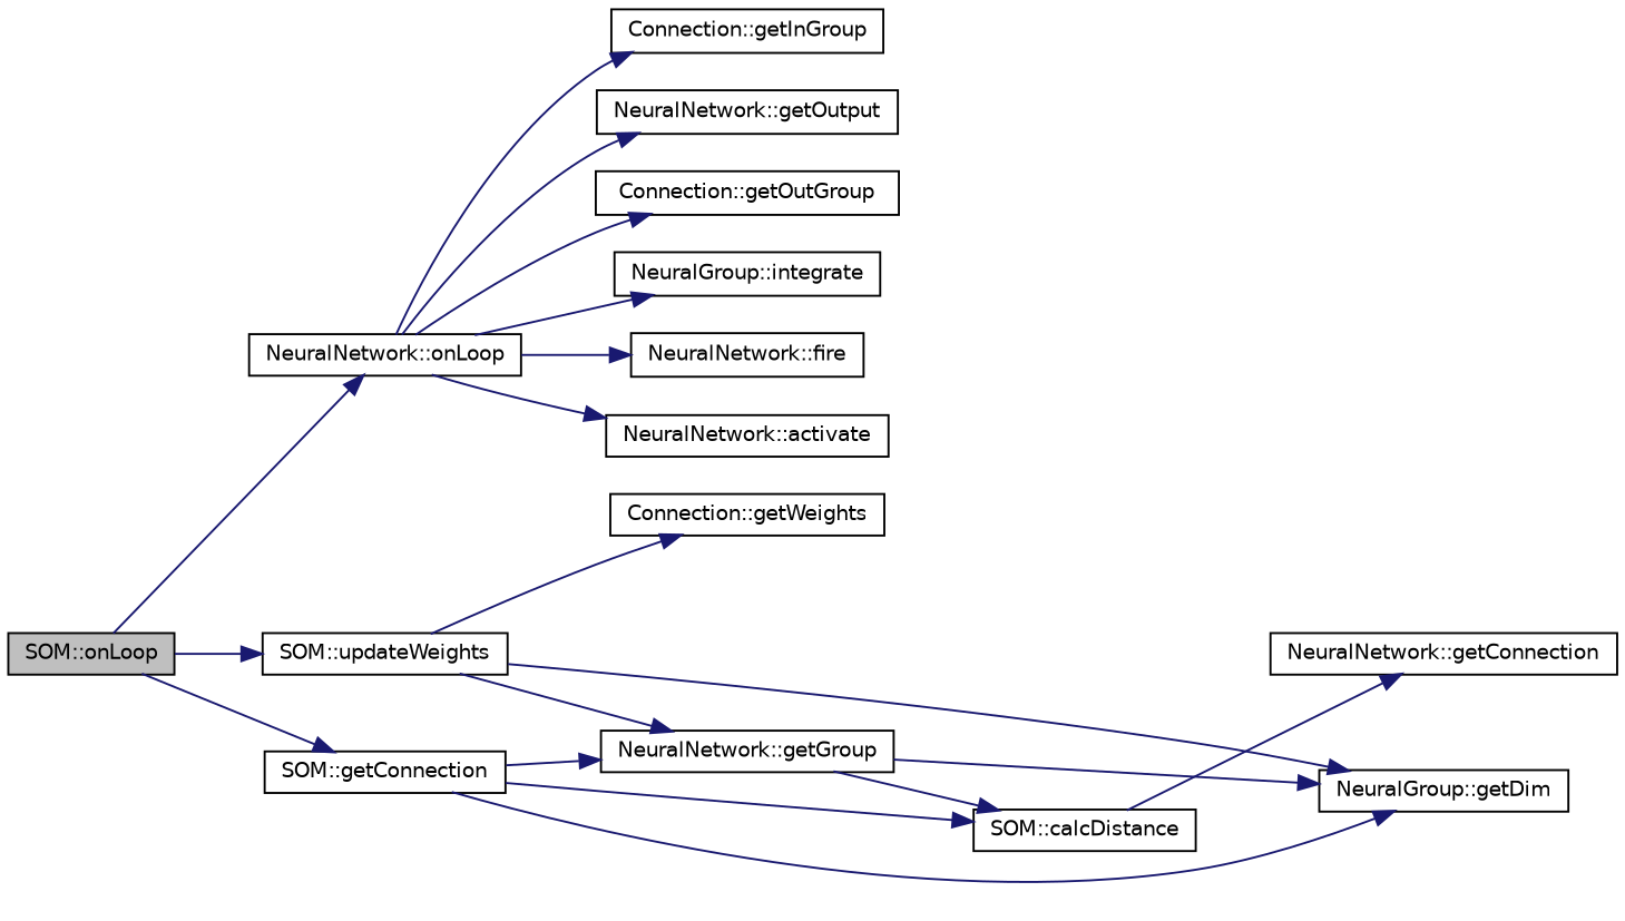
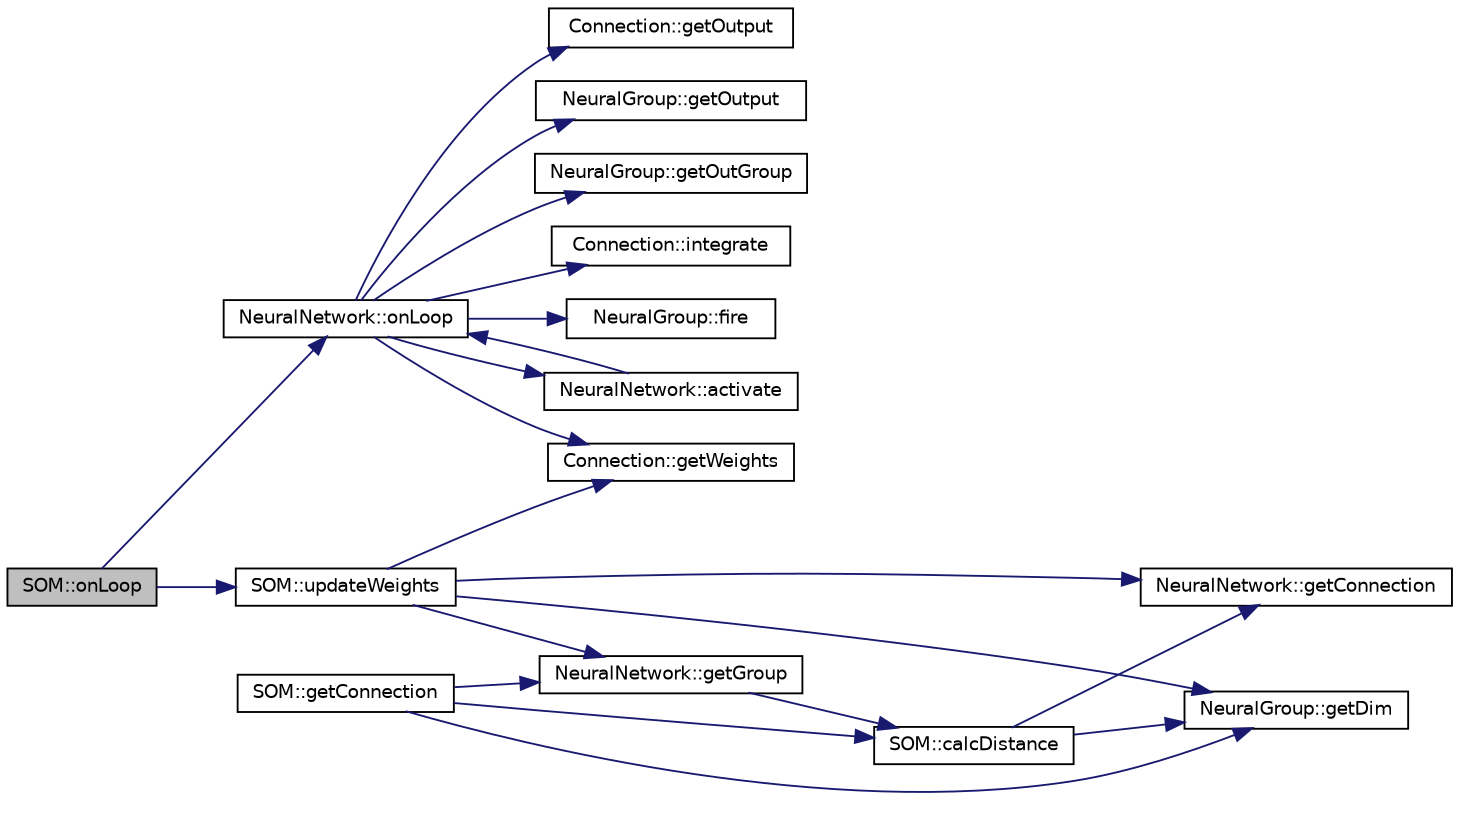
  digraph {
    rankdir=LR
    node [color=black fillcolor=white fontname=Helvetica fontsize=10 shape=record style=filled]
    edge [color=midnightblue fontname=Helvetica fontsize=10 labelfontname=Helvetica labelfontsize=10 style=solid]
    n1 [fillcolor=grey75 fontcolor=black height=0.2 label="SOM::onLoop" width=0.4]
    n2 [height=0.2 label="NeuralNetwork::onLoop" width=0.4]
    n3 [height=0.2 label="SOM::getConnection" width=0.4]
    n4 [height=0.2 label="SOM::updateWeights" width=0.4]
-   n5 [height=0.2 label="Connection::getInGroup" width=0.4]
-   n6 [height=0.2 label="NeuralNetwork::getOutput" width=0.4]
-   n7 [height=0.2 label="Connection::getOutGroup" width=0.4]
-   n8 [height=0.2 label="NeuralGroup::integrate" width=0.4]
+   n5 [height=0.2 label="Connection::getOutput" width=0.4]
+   n6 [height=0.2 label="NeuralGroup::getOutput" width=0.4]
+   n7 [height=0.2 label="NeuralGroup::getOutGroup" width=0.4]
+   n8 [height=0.2 label="Connection::integrate" width=0.4]
    n9 [height=0.2 label="Connection::getWeights" width=0.4]
-   n10 [height=0.2 label="NeuralNetwork::fire" width=0.4]
+   n10 [height=0.2 label="NeuralGroup::fire" width=0.4]
    n11 [height=0.2 label="NeuralNetwork::activate" width=0.4]
    n12 [height=0.2 label="NeuralNetwork::getGroup" width=0.4]
    n13 [height=0.2 label="NeuralGroup::getDim" width=0.4]
    n14 [height=0.2 label="SOM::calcDistance" width=0.4]
    n15 [height=0.2 label="NeuralNetwork::getConnection" width=0.4]
    n1 -> n2
-   n1 -> n3
    n1 -> n4
    n2 -> n5
    n2 -> n6
    n2 -> n7
    n2 -> n8
+   n2 -> n9
    n2 -> n10
    n2 -> n11
    n3 -> n12
    n3 -> n13
    n3 -> n14
    n4 -> n9
    n4 -> n12
    n4 -> n13
+   n4 -> n15
+   n11 -> n2
    n12 -> n14
-   n12 -> n13
+   n14 -> n13
    n14 -> n15
  }
